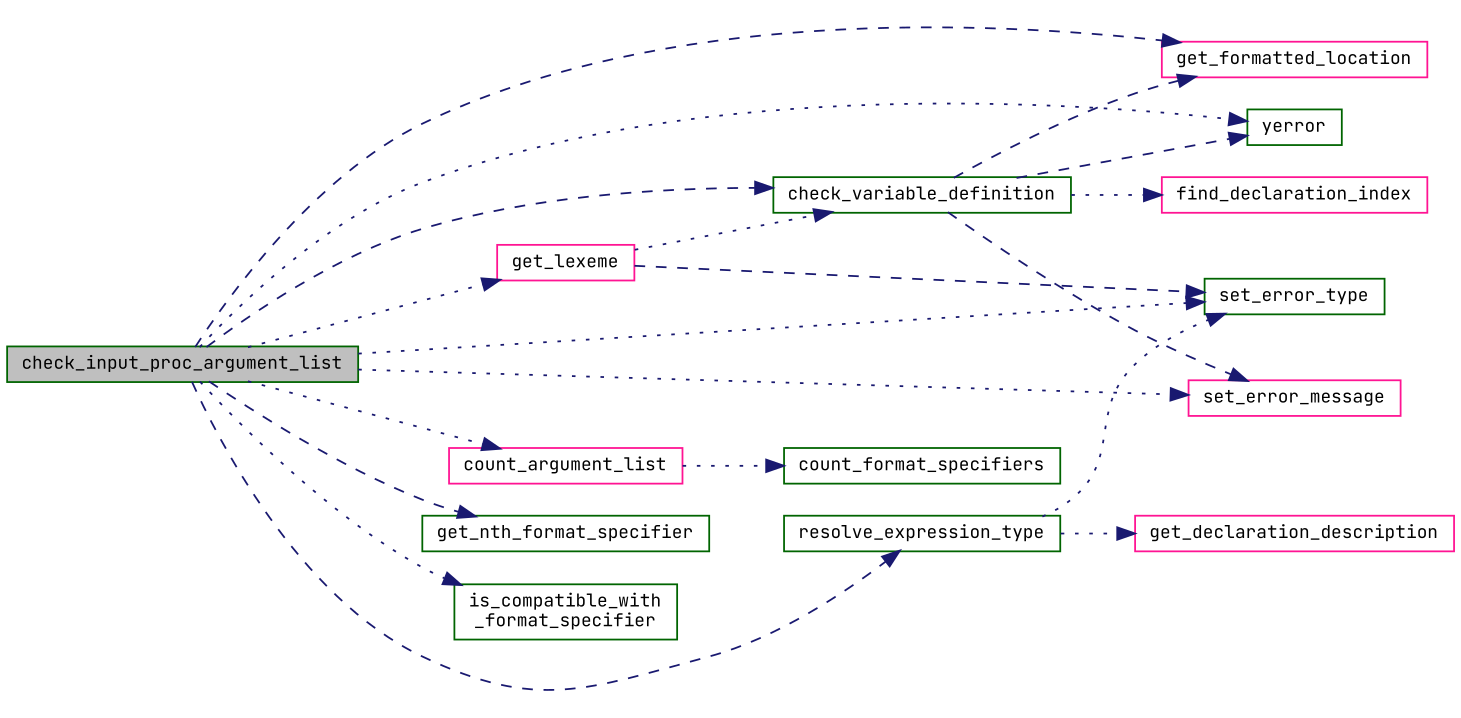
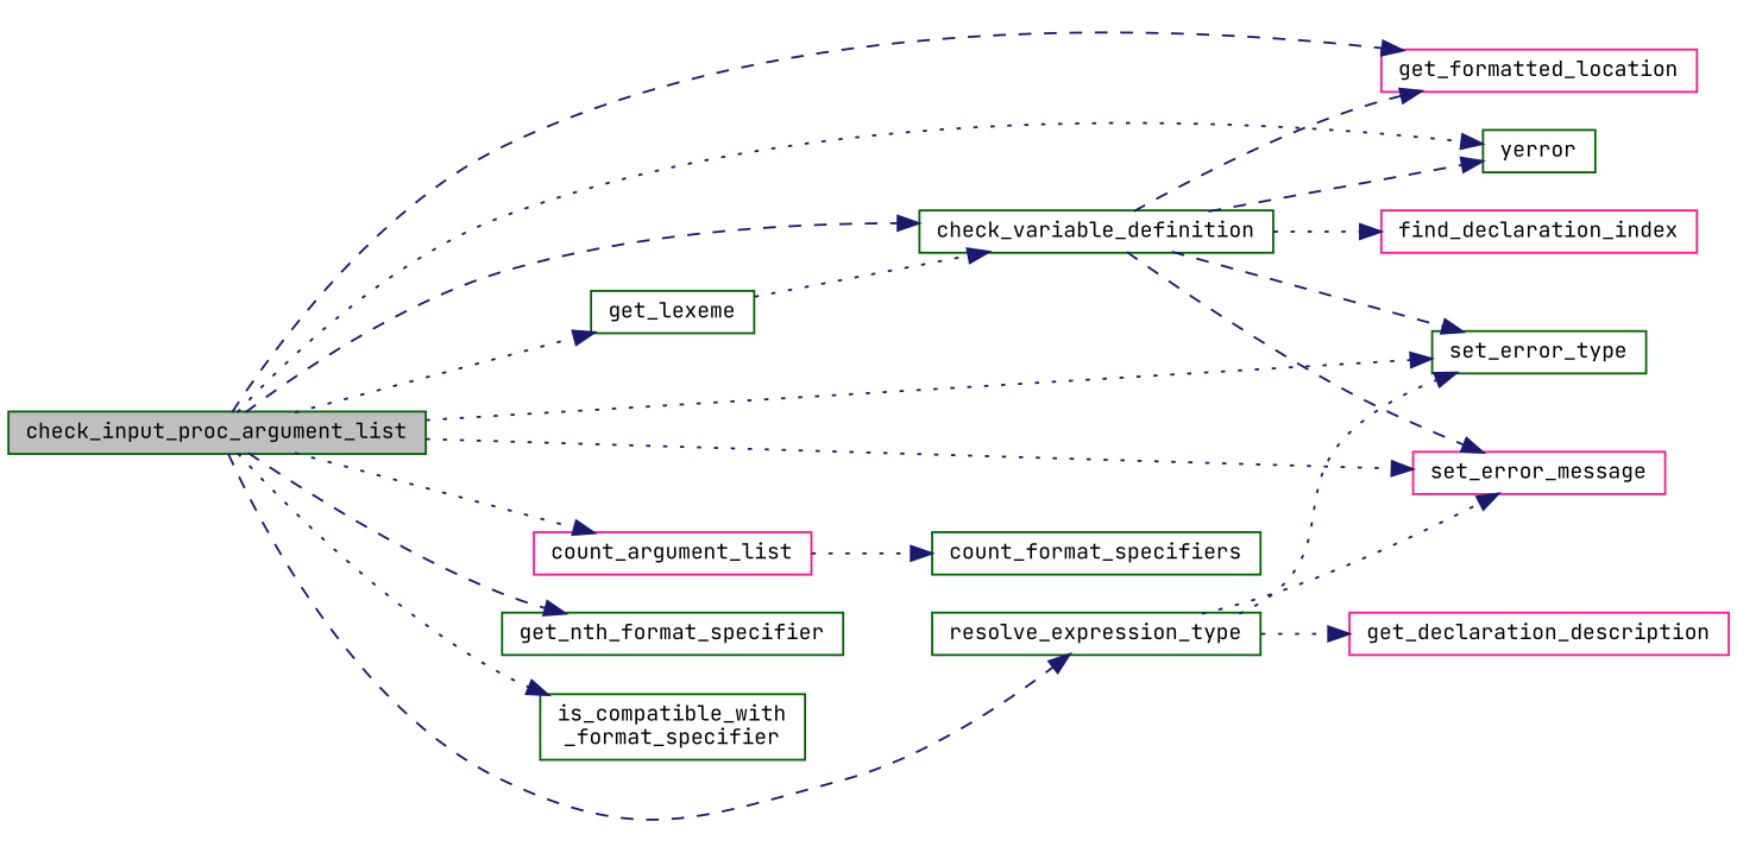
  digraph {
    fontname="JetBrains Mono"
    rankdir=LR
    node [color=darkgreen fillcolor=white fontname="JetBrains Mono" fontsize=10 shape=record style=filled]
    edge [color=midnightblue fontname="JetBrains Mono" fontsize=10 labelfontname=Helvetica labelfontsize=10 style=dotted]
    n1 [fillcolor=grey75 fontcolor=black height=0.2 label=check_input_proc_argument_list width=0.4]
    n2 [height=0.2 label=check_variable_definition width=0.4]
    n3 [color=deeppink height=0.2 label=get_formatted_location width=0.4]
-   n4 [color=deeppink height=0.2 label=get_lexeme width=0.4]
+   n4 [height=0.2 label=get_lexeme width=0.4]
    n5 [color=deeppink height=0.2 label=set_error_message width=0.4]
    n6 [height=0.2 label=set_error_type width=0.4]
    n7 [height=0.2 label=yerror width=0.4]
    n8 [color=deeppink height=0.2 label=count_argument_list width=0.4]
    n9 [height=0.2 label=get_nth_format_specifier width=0.4]
    n10 [height=0.2 label="is_compatible_with\l_format_specifier" width=0.4]
    n11 [height=0.2 label=resolve_expression_type width=0.4]
    n12 [color=deeppink height=0.2 label=find_declaration_index width=0.4]
    n13 [height=0.2 label=count_format_specifiers width=0.4]
    n14 [color=deeppink height=0.2 label=get_declaration_description width=0.4]
    n1 -> n2 [style=dashed]
    n1 -> n3 [style=dashed]
    n1 -> n4
    n1 -> n5
    n1 -> n6
    n1 -> n7
    n1 -> n8
    n1 -> n9 [style=dashed]
    n1 -> n10
    n1 -> n11 [style=dashed]
    n2 -> n3 [style=dashed]
    n2 -> n5 [style=dashed]
-   n4 -> n6 [style=dashed]
+   n2 -> n6 [style=dashed]
    n2 -> n7 [style=dashed]
    n2 -> n12
    n4 -> n2
    n8 -> n13
+   n11 -> n5
    n11 -> n6
    n11 -> n14
  }
